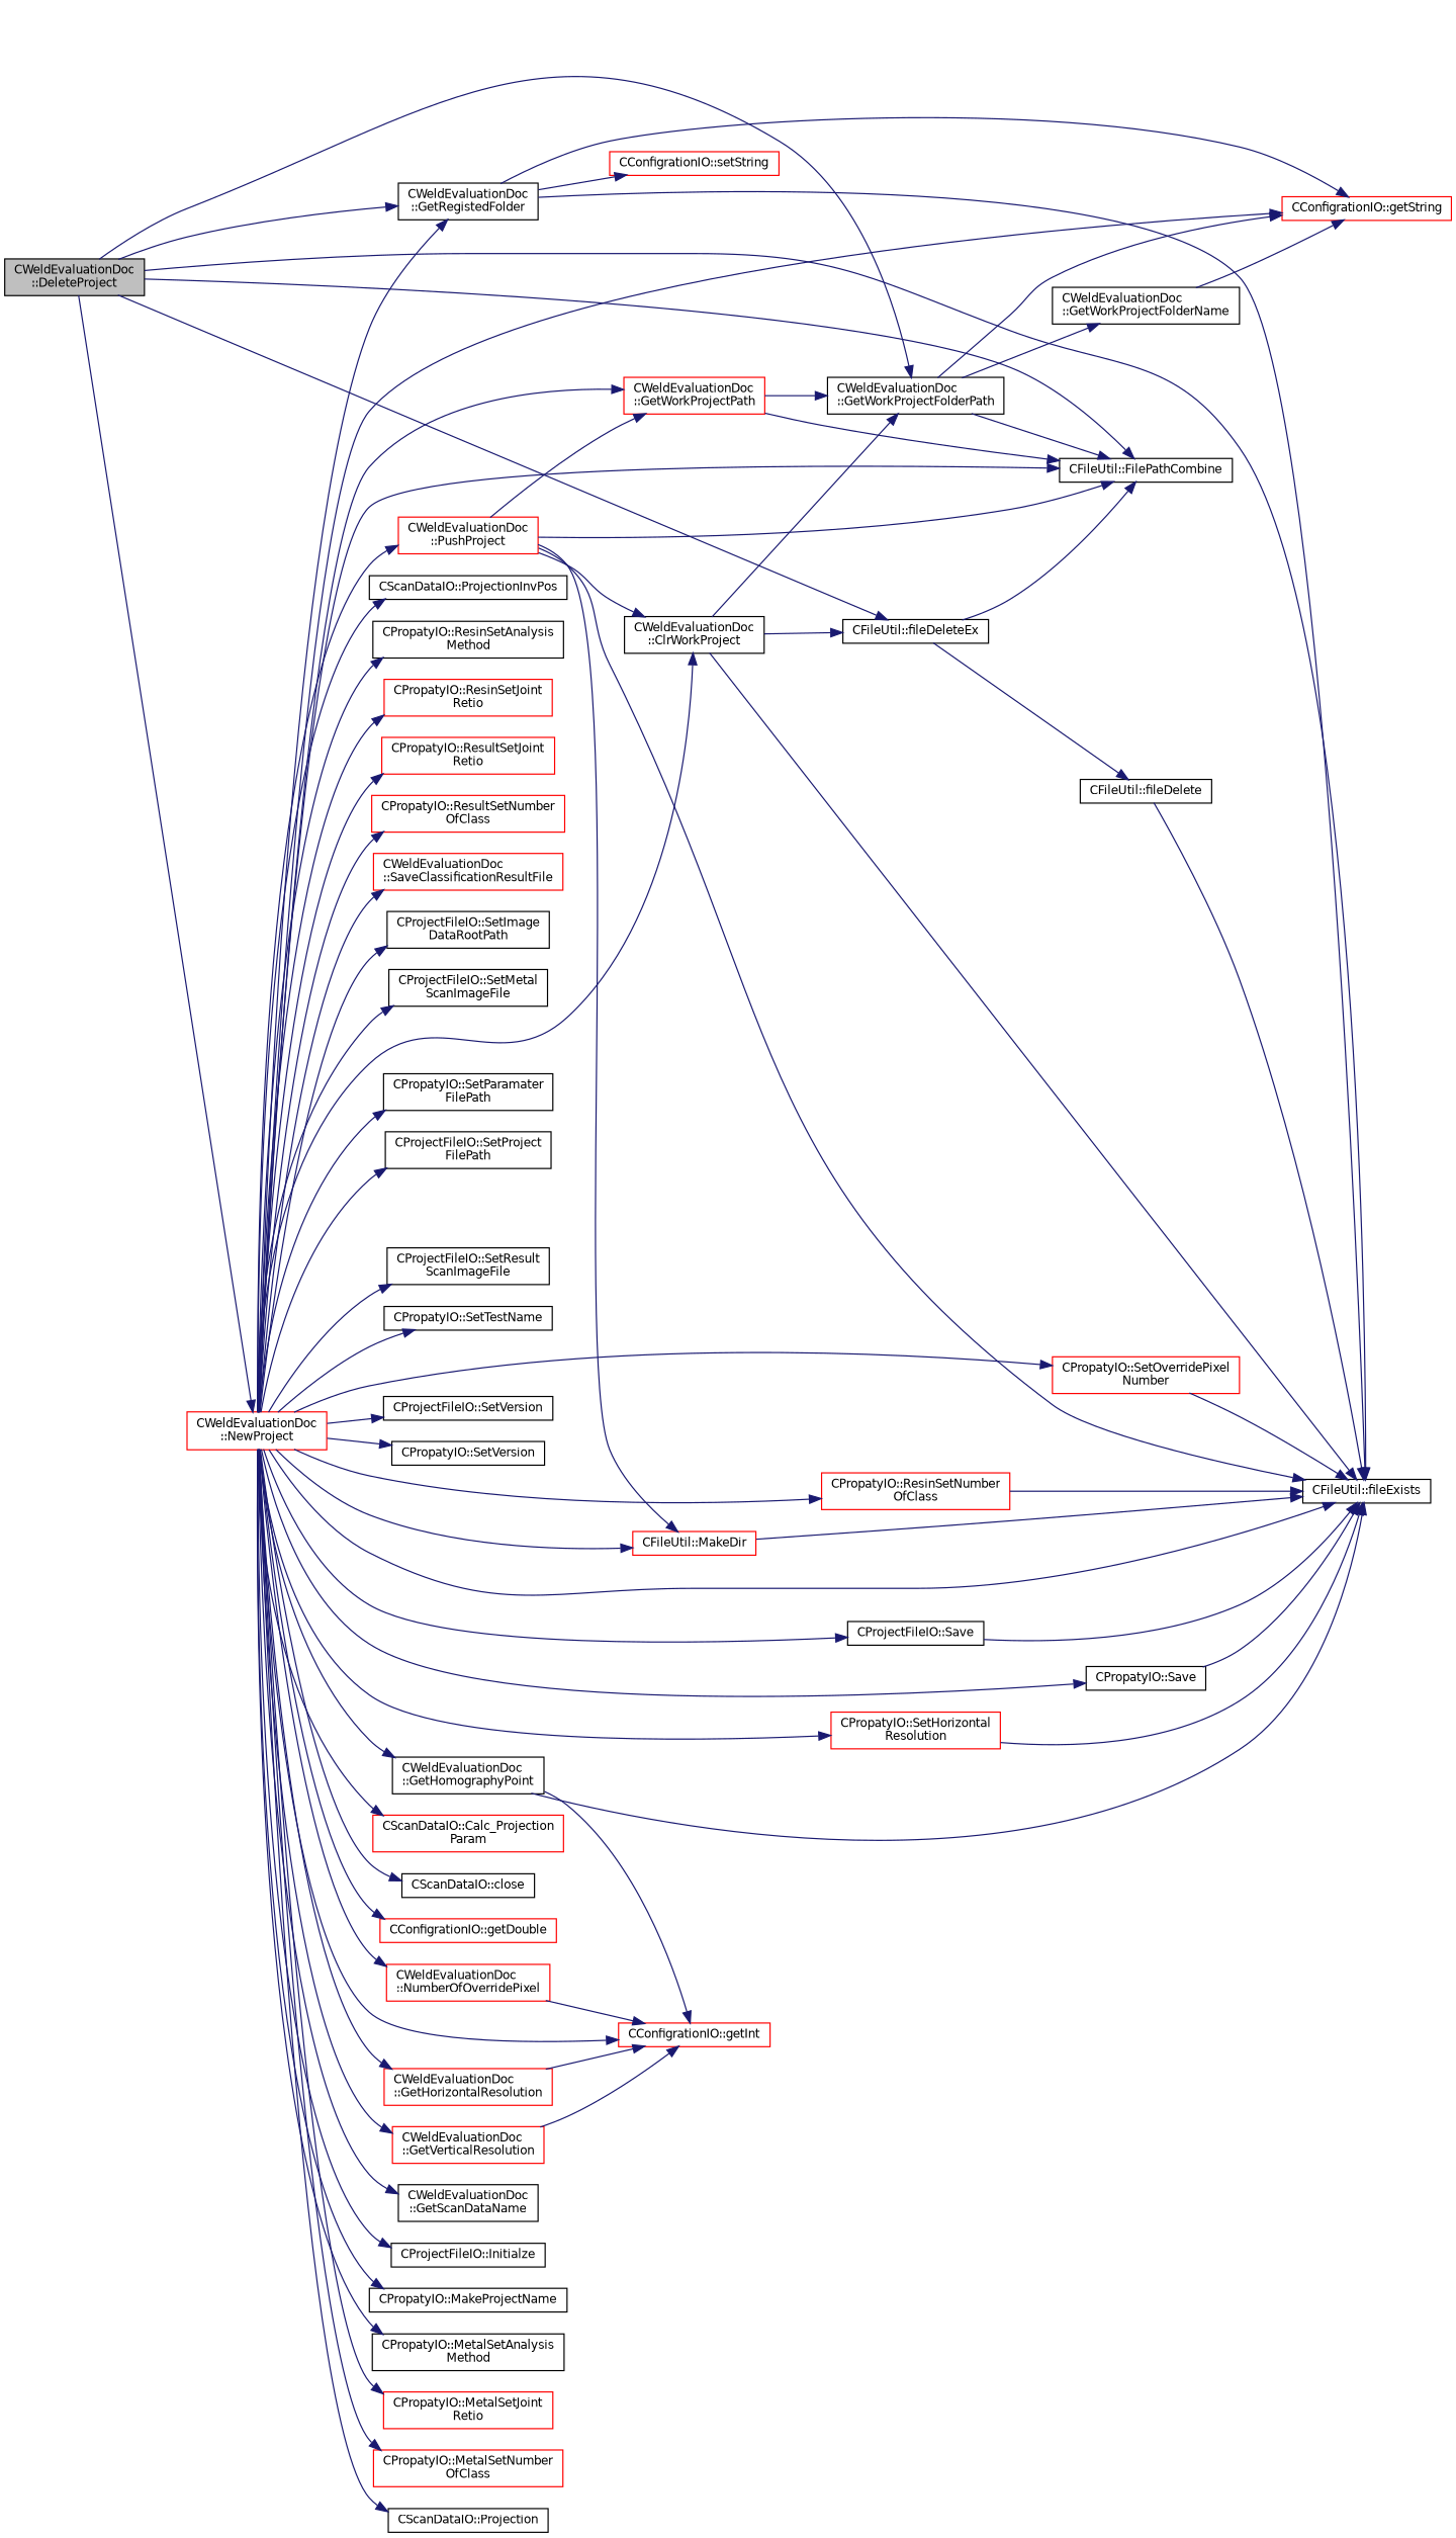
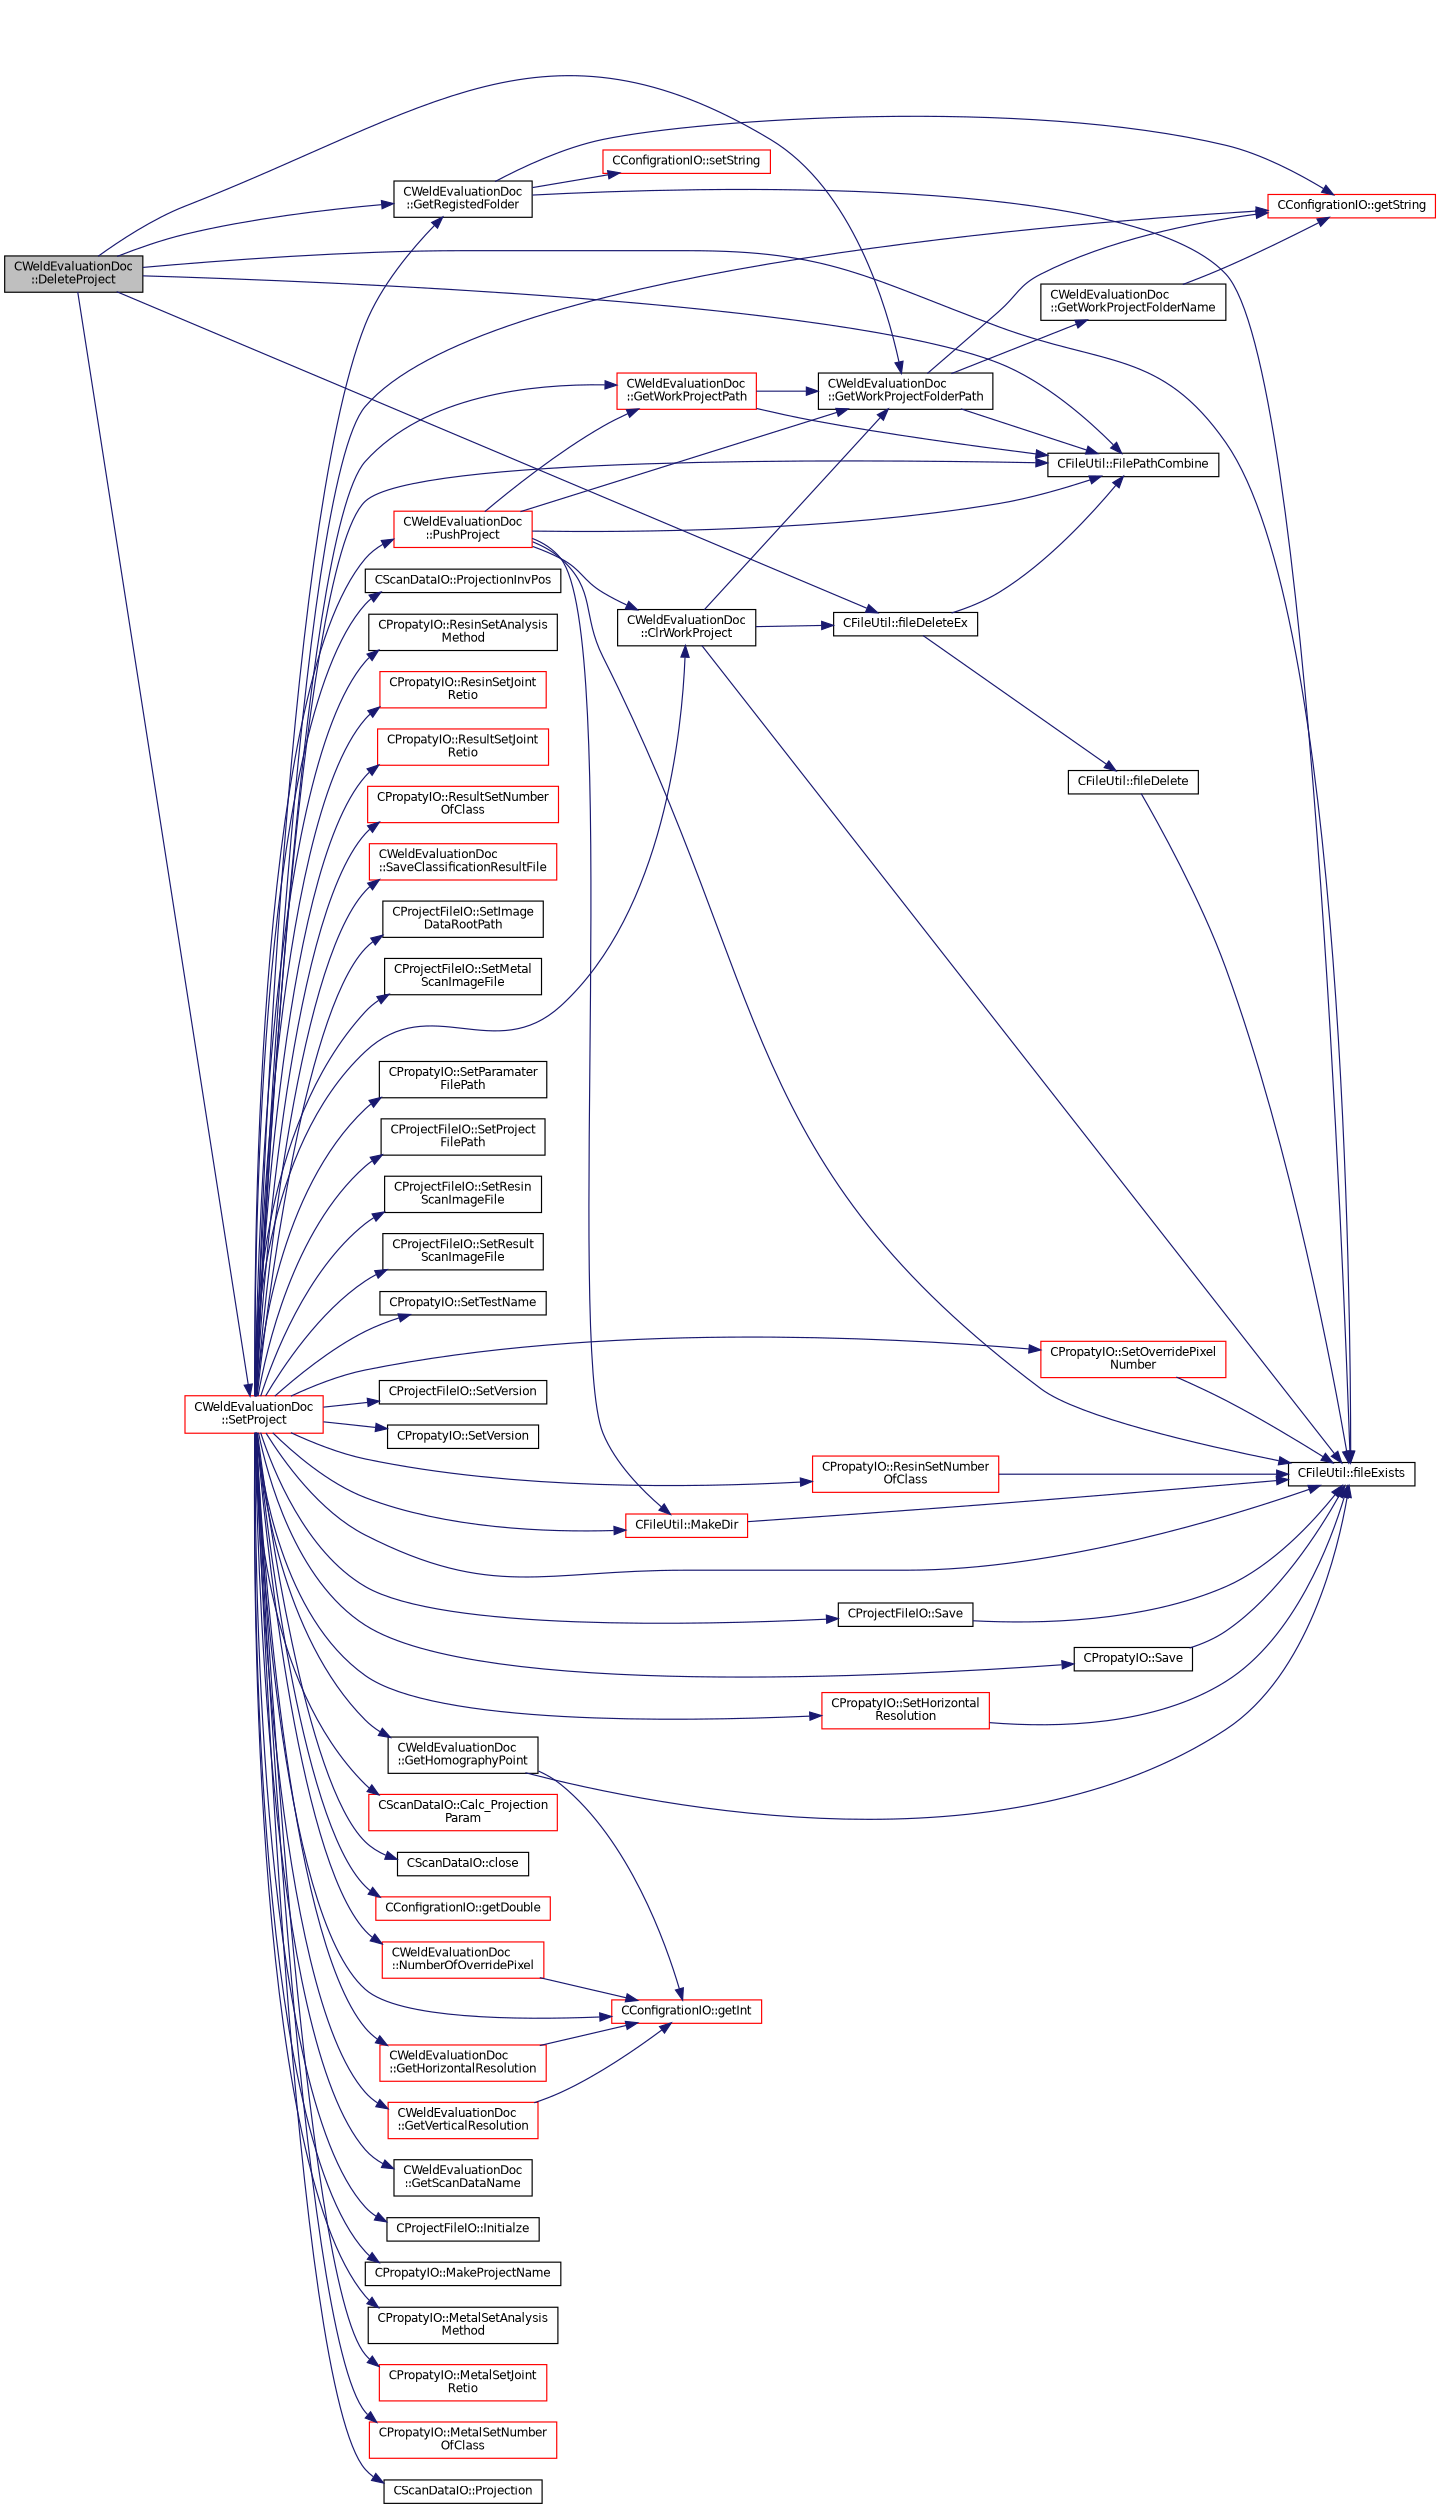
  digraph {
    rankdir=LR
    node [color=black fillcolor=white fontname=Helvetica fontsize=10 shape=record style=filled]
    edge [color=midnightblue fontname=Helvetica fontsize=10 labelfontname=Helvetica labelfontsize=10 style=solid]
    n1 [fillcolor=grey75 fontcolor=black height=0.2 label="CWeldEvaluationDoc\l::DeleteProject" width=0.4]
    n2 [height=0.2 label="CFileUtil::fileDeleteEx" width=0.4]
    n3 [height=0.2 label="CFileUtil::fileExists" width=0.4]
    n4 [height=0.2 label="CFileUtil::FilePathCombine" width=0.4]
    n5 [height=0.2 label="CWeldEvaluationDoc\l::GetRegistedFolder" width=0.4]
    n6 [height=0.2 label="CWeldEvaluationDoc\l::GetWorkProjectFolderPath" width=0.4]
-   n7 [color=red height=0.2 label="CWeldEvaluationDoc\l::NewProject" width=0.4]
+   n7 [color=red height=0.2 label="CWeldEvaluationDoc\l::SetProject" width=0.4]
    n8 [height=0.2 label="CFileUtil::fileDelete" width=0.4]
    n9 [color=red height=0.2 label="CConfigrationIO::getString" width=0.4]
    n10 [color=red height=0.2 label="CConfigrationIO::setString" width=0.4]
    n11 [height=0.2 label="CWeldEvaluationDoc\l::GetWorkProjectFolderName" width=0.4]
    n12 [color=red height=0.2 label="CScanDataIO::Calc_Projection\lParam" width=0.4]
    n13 [height=0.2 label="CScanDataIO::close" width=0.4]
    n14 [height=0.2 label="CWeldEvaluationDoc\l::ClrWorkProject" width=0.4]
    n15 [color=red height=0.2 label="CConfigrationIO::getDouble" width=0.4]
    n16 [height=0.2 label="CWeldEvaluationDoc\l::GetHomographyPoint" width=0.4]
    n17 [color=red height=0.2 label="CConfigrationIO::getInt" width=0.4]
    n18 [color=red height=0.2 label="CWeldEvaluationDoc\l::GetHorizontalResolution" width=0.4]
    n19 [height=0.2 label="CWeldEvaluationDoc\l::GetScanDataName" width=0.4]
    n20 [color=red height=0.2 label="CWeldEvaluationDoc\l::GetVerticalResolution" width=0.4]
    n21 [color=red height=0.2 label="CWeldEvaluationDoc\l::GetWorkProjectPath" width=0.4]
    n22 [height=0.2 label="CProjectFileIO::Initialze" width=0.4]
    n23 [color=red height=0.2 label="CFileUtil::MakeDir" width=0.4]
    n24 [height=0.2 label="CPropatyIO::MakeProjectName" width=0.4]
    n25 [height=0.2 label="CPropatyIO::MetalSetAnalysis\lMethod" width=0.4]
    n26 [color=red height=0.2 label="CPropatyIO::MetalSetJoint\lRetio" width=0.4]
    n27 [color=red height=0.2 label="CPropatyIO::MetalSetNumber\lOfClass" width=0.4]
    n28 [color=red height=0.2 label="CWeldEvaluationDoc\l::NumberOfOverridePixel" width=0.4]
    n29 [height=0.2 label="CScanDataIO::Projection" width=0.4]
    n30 [height=0.2 label="CScanDataIO::ProjectionInvPos" width=0.4]
    n31 [color=red height=0.2 label="CWeldEvaluationDoc\l::PushProject" width=0.4]
    n32 [height=0.2 label="CPropatyIO::ResinSetAnalysis\lMethod" width=0.4]
    n33 [color=red height=0.2 label="CPropatyIO::ResinSetJoint\lRetio" width=0.4]
    n34 [color=red height=0.2 label="CPropatyIO::ResinSetNumber\lOfClass" width=0.4]
    n35 [color=red height=0.2 label="CPropatyIO::ResultSetJoint\lRetio" width=0.4]
    n36 [color=red height=0.2 label="CPropatyIO::ResultSetNumber\lOfClass" width=0.4]
    n37 [height=0.2 label="CProjectFileIO::Save" width=0.4]
    n38 [height=0.2 label="CPropatyIO::Save" width=0.4]
    n39 [color=red height=0.2 label="CWeldEvaluationDoc\l::SaveClassificationResultFile" width=0.4]
    n40 [color=red height=0.2 label="CPropatyIO::SetHorizontal\lResolution" width=0.4]
    n41 [height=0.2 label="CProjectFileIO::SetImage\lDataRootPath" width=0.4]
    n42 [height=0.2 label="CProjectFileIO::SetMetal\lScanImageFile" width=0.4]
    n43 [color=red height=0.2 label="CPropatyIO::SetOverridePixel\lNumber" width=0.4]
    n44 [height=0.2 label="CPropatyIO::SetParamater\lFilePath" width=0.4]
    n45 [height=0.2 label="CProjectFileIO::SetProject\lFilePath" width=0.4]
+   n46 [height=0.2 label="CProjectFileIO::SetResin\lScanImageFile" width=0.4]
    n47 [height=0.2 label="CProjectFileIO::SetResult\lScanImageFile" width=0.4]
    n48 [height=0.2 label="CPropatyIO::SetTestName" width=0.4]
    n49 [height=0.2 label="CProjectFileIO::SetVersion" width=0.4]
    n50 [height=0.2 label="CPropatyIO::SetVersion" width=0.4]
    n1 -> n2
    n1 -> n3
    n1 -> n4
    n1 -> n5
    n1 -> n6
    n1 -> n7
    n2 -> n4
    n2 -> n8
    n5 -> n3
    n5 -> n9
    n5 -> n10
    n6 -> n4
    n6 -> n9
    n6 -> n11
    n7 -> n3
    n7 -> n4
    n7 -> n5
    n7 -> n9
    n7 -> n12
    n7 -> n13
    n7 -> n14
    n7 -> n15
    n7 -> n16
    n7 -> n17
    n7 -> n18
    n7 -> n19
    n7 -> n20
    n7 -> n21
    n7 -> n22
    n7 -> n23
    n7 -> n24
    n7 -> n25
    n7 -> n26
    n7 -> n27
    n7 -> n28
    n7 -> n29
    n7 -> n30
    n7 -> n31
    n7 -> n32
    n7 -> n33
    n7 -> n34
    n7 -> n35
    n7 -> n36
    n7 -> n37
    n7 -> n38
    n7 -> n39
    n7 -> n40
    n7 -> n41
    n7 -> n42
    n7 -> n43
    n7 -> n44
    n7 -> n45
+   n7 -> n46
    n7 -> n47
    n7 -> n48
    n7 -> n49
    n7 -> n50
    n8 -> n3
    n11 -> n9
    n14 -> n2
    n14 -> n3
    n14 -> n6
    n16 -> n3
    n16 -> n17
    n18 -> n17
    n20 -> n17
    n21 -> n4
    n21 -> n6
    n23 -> n3
    n28 -> n17
    n31 -> n3
    n31 -> n4
+   n31 -> n6
    n31 -> n14
    n31 -> n21
    n31 -> n23
    n34 -> n3
    n37 -> n3
    n38 -> n3
    n40 -> n3
    n43 -> n3
  }
